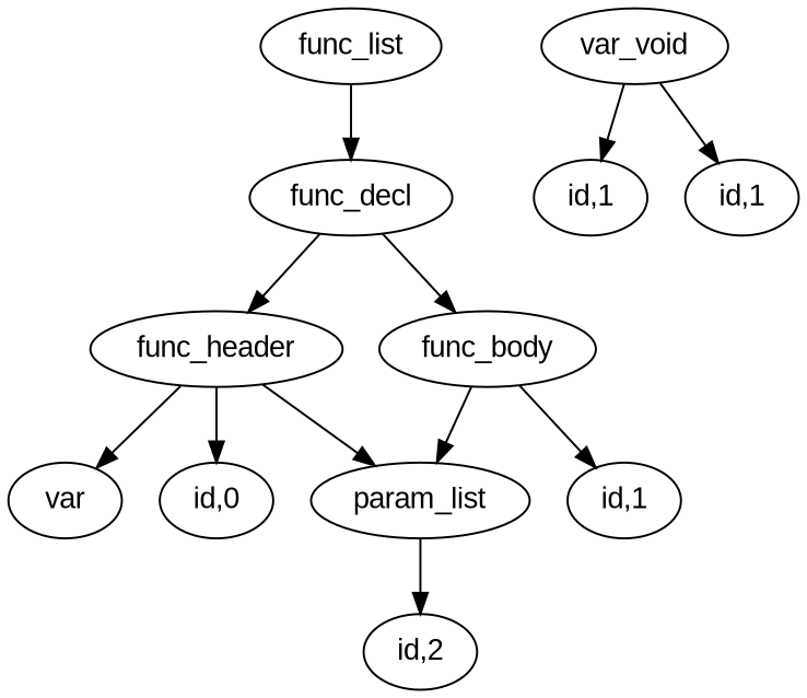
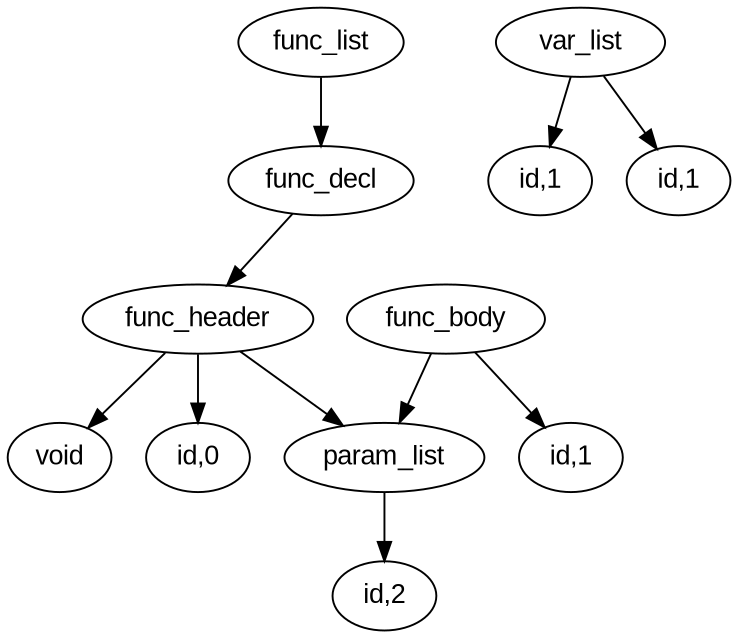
  digraph {
    fontname="Liberation Sans"
    ordering=out
    node [fontname="Liberation Sans"]
    edge [fontname="Liberation Sans"]
    n1 [label=func_list]
    n2 [label=func_decl]
    n3 [label=func_header]
    n4 [label=func_body]
-   n5 [label=var]
+   n5 [label=void]
    n6 [label="id,0"]
    n7 [label=param_list]
    n8 [label="id,1"]
    n9 [label="id,2"]
-   n10 [label=var_void]
+   n10 [label=var_list]
    n11 [label="id,1"]
    n12 [label="id,1"]
    n1 -> n2
    n2 -> n3
-   n2 -> n4
    n3 -> n5
    n3 -> n6
    n3 -> n7
    n4 -> n7
    n4 -> n8
    n7 -> n9
    n10 -> n11
    n10 -> n12
  }
